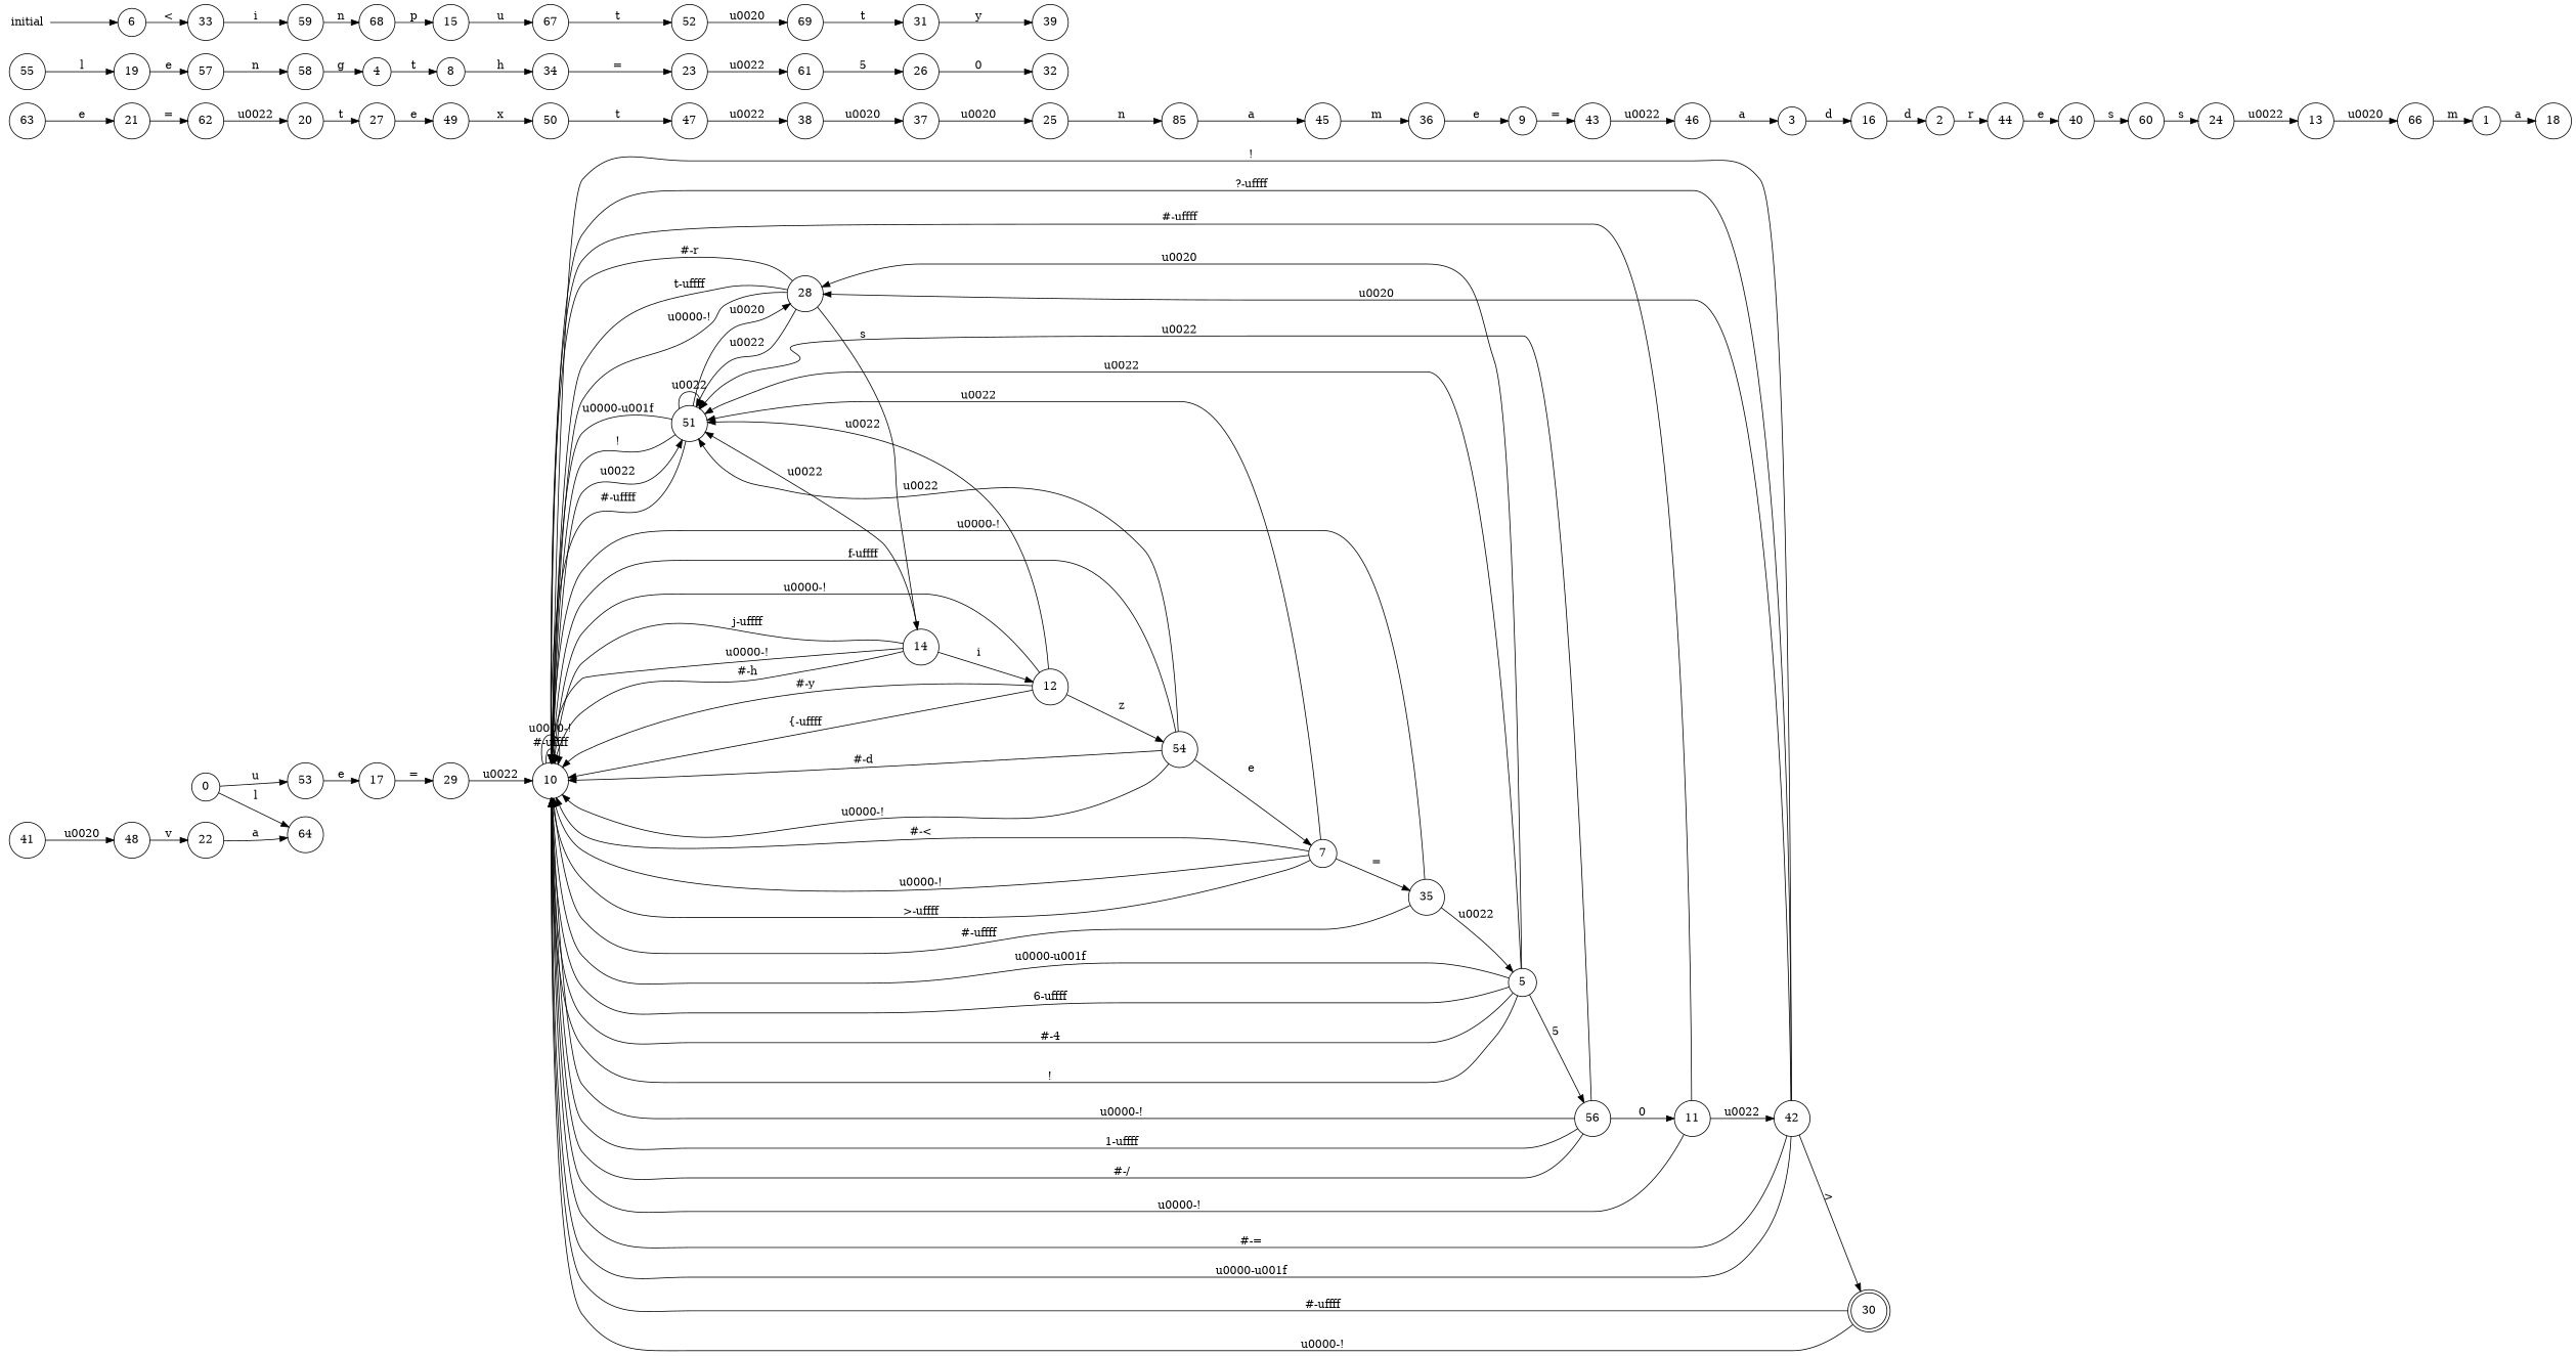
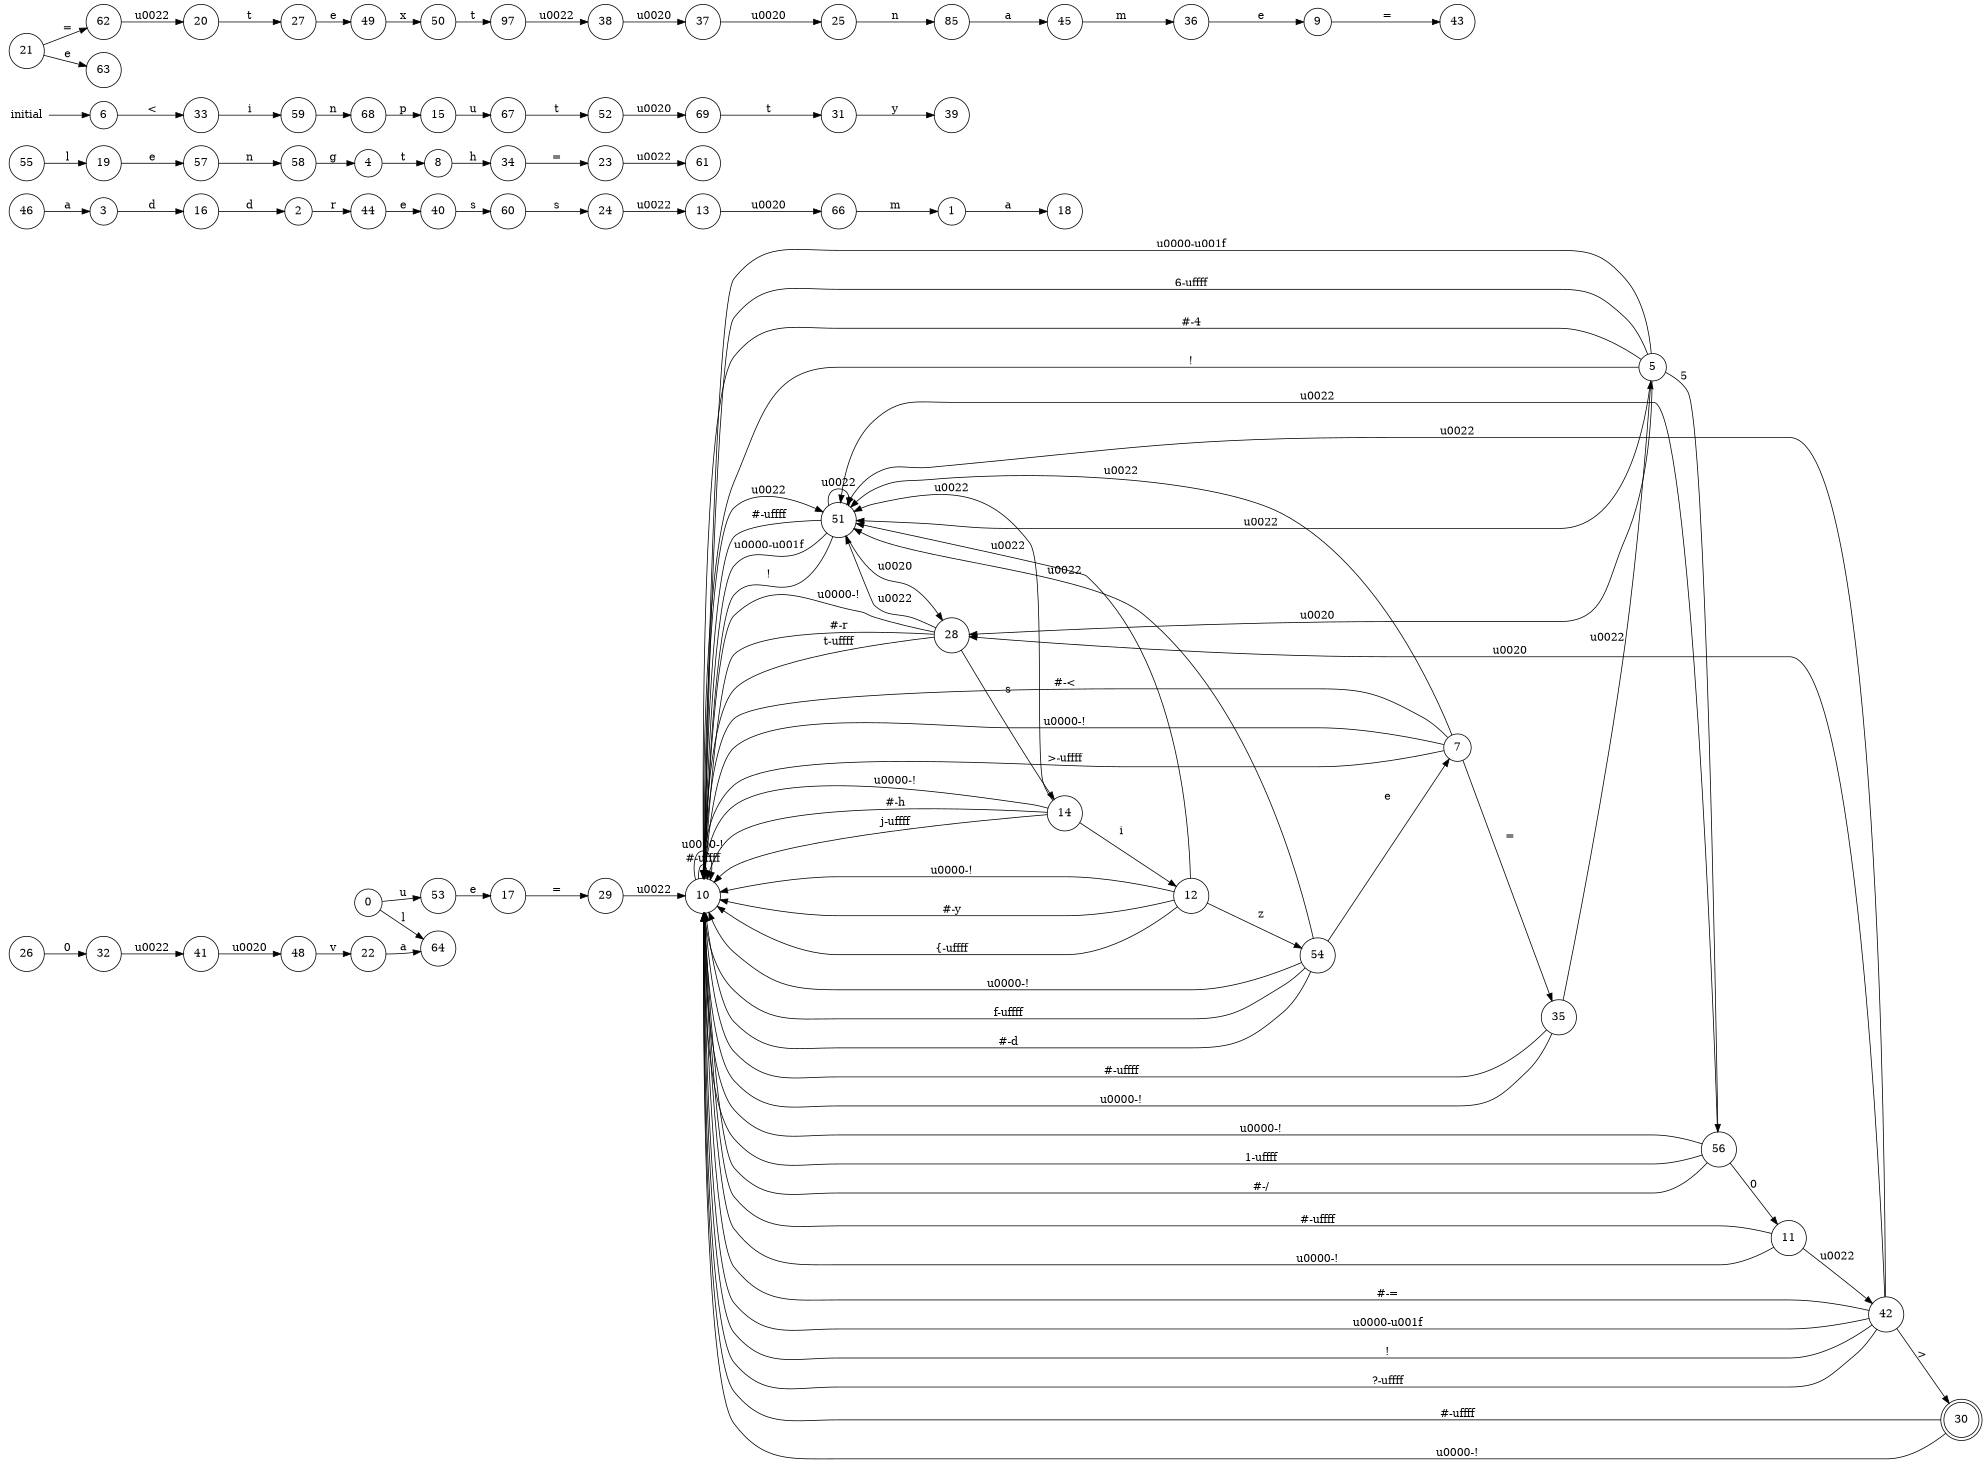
  digraph {
    rankdir=LR
    node [shape=circle]
    0
    53
    64
    17
    29
    1
    18
    55
    19
    2
    44
    40
    60
    3
    16
    4
    8
    34
    23
    5
    51
    10
    56
    28
    11
    14
    42
    12
    6
    33
    59
    initial [shape=plaintext]
    68
    7
    35
    61
    9
    43
    46
    30 [shape=doublecircle]
    54
    13
    66
    15
    67
    52
    69
    57
    58
    20
    27
    49
    50
    21
    62
    22
    26
    32
    24
    n60 [label=85]
    25
    45
    36
    41
    48
-   47
+   47 [label=97]
    31
    39
    63
    37
    38
    0 -> 53 [label=u]
    0 -> 64 [label=l]
    53 -> 17 [label=e]
    17 -> 29 [label="="]
    29 -> 10 [label="\u0022"]
    1 -> 18 [label=a]
    55 -> 19 [label=l]
    19 -> 57 [label=e]
    2 -> 44 [label=r]
    44 -> 40 [label=e]
    40 -> 60 [label=s]
    60 -> 24 [label=s]
    3 -> 16 [label=d]
    16 -> 2 [label=d]
    4 -> 8 [label=t]
    8 -> 34 [label=h]
    34 -> 23 [label="="]
    23 -> 61 [label="\u0022"]
    5 -> 51 [label="\u0022"]
    5 -> 10 [label="\u0000-\u001f"]
    5 -> 10 [label="6-\uffff"]
    5 -> 10 [label="#-4"]
    5 -> 10 [label="!"]
    5 -> 56 [label=5]
    5 -> 28 [label="\u0020"]
    51 -> 51 [label="\u0022"]
    51 -> 10 [label="#-\uffff"]
    51 -> 10 [label="\u0000-\u001f"]
    51 -> 10 [label="!"]
    51 -> 28 [label="\u0020"]
    10 -> 51 [label="\u0022"]
    10 -> 10 [label="#-\uffff"]
    10 -> 10 [label="\u0000-!"]
    56 -> 51 [label="\u0022"]
    56 -> 10 [label="\u0000-!"]
    56 -> 10 [label="1-\uffff"]
    56 -> 10 [label="#-/"]
    56 -> 11 [label=0]
    28 -> 51 [label="\u0022"]
    28 -> 10 [label="\u0000-!"]
    28 -> 10 [label="#-r"]
    28 -> 10 [label="t-\uffff"]
    28 -> 14 [label=s]
    11 -> 10 [label="#-\uffff"]
    11 -> 10 [label="\u0000-!"]
    11 -> 42 [label="\u0022"]
    14 -> 51 [label="\u0022"]
    14 -> 10 [label="\u0000-!"]
    14 -> 10 [label="#-h"]
    14 -> 10 [label="j-\uffff"]
    14 -> 12 [label=i]
+   42 -> 51 [label="\u0022"]
    42 -> 10 [label="#-="]
    42 -> 10 [label="\u0000-\u001f"]
    42 -> 10 [label="!"]
    42 -> 10 [label="?-\uffff"]
    42 -> 28 [label="\u0020"]
    42 -> 30 [label=">"]
    12 -> 51 [label="\u0022"]
    12 -> 10 [label="\u0000-!"]
    12 -> 10 [label="#-y"]
    12 -> 10 [label="{-\uffff"]
    12 -> 54 [label=z]
    6 -> 33 [label="<"]
    33 -> 59 [label=i]
    59 -> 68 [label=n]
    initial -> 6
    68 -> 15 [label=p]
    7 -> 51 [label="\u0022"]
    7 -> 10 [label="#-<"]
    7 -> 10 [label="\u0000-!"]
    7 -> 10 [label=">-\uffff"]
    7 -> 35 [label="="]
    35 -> 5 [label="\u0022"]
    35 -> 10 [label="#-\uffff"]
    35 -> 10 [label="\u0000-!"]
-   61 -> 26 [label=5]
    9 -> 43 [label="="]
-   43 -> 46 [label="\u0022"]
    46 -> 3 [label=a]
    30 -> 10 [label="#-\uffff"]
    30 -> 10 [label="\u0000-!"]
    54 -> 51 [label="\u0022"]
    54 -> 10 [label="\u0000-!"]
    54 -> 10 [label="f-\uffff"]
    54 -> 10 [label="#-d"]
    54 -> 7 [label=e]
    13 -> 66 [label="\u0020"]
    66 -> 1 [label=m]
    15 -> 67 [label=u]
    67 -> 52 [label=t]
    52 -> 69 [label="\u0020"]
    69 -> 31 [label=t]
    57 -> 58 [label=n]
    58 -> 4 [label=g]
    20 -> 27 [label=t]
    27 -> 49 [label=e]
    49 -> 50 [label=x]
    50 -> 47 [label=t]
    21 -> 62 [label="="]
    62 -> 20 [label="\u0022"]
    22 -> 64 [label=a]
    26 -> 32 [label=0]
+   32 -> 41 [label="\u0022"]
    24 -> 13 [label="\u0022"]
    n60 -> 45 [label=a]
    25 -> n60 [label=n]
    45 -> 36 [label=m]
    36 -> 9 [label=e]
    41 -> 48 [label="\u0020"]
    48 -> 22 [label=v]
    47 -> 38 [label="\u0022"]
    31 -> 39 [label=y]
-   63 -> 21 [label=e]
+   21 -> 63 [label=e]
    37 -> 25 [label="\u0020"]
    38 -> 37 [label="\u0020"]
  }
